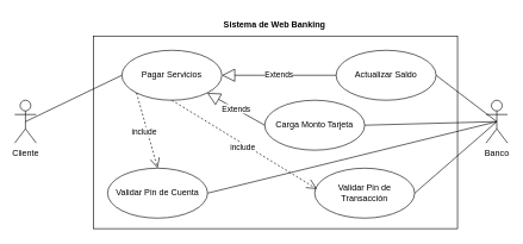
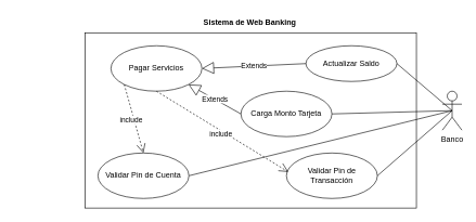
  <mxCell id="0" />
  <mxCell id="1" parent="0" />
  <mxCell id="2" value="" style="html=1;" parent="1" vertex="1"><mxGeometry x="130" y="50" width="510" height="270" as="geometry" /></mxCell>
- <mxCell id="3" value="Cliente" style="shape=umlActor;verticalLabelPosition=bottom;verticalAlign=top;html=1;" parent="1" vertex="1"><mxGeometry x="20" y="140" width="30" height="60" as="geometry" /></mxCell>
  <mxCell id="4" value="Sistema de Web Banking" style="text;align=center;fontStyle=1;verticalAlign=middle;spacingLeft=3;spacingRight=3;strokeColor=none;rotatable=0;points=[[0,0.5],[1,0.5]];portConstraint=eastwest;" parent="1" vertex="1"><mxGeometry x="344" y="20" width="80" height="26" as="geometry" /></mxCell>
  <mxCell id="5" value="Banco" style="shape=umlActor;verticalLabelPosition=bottom;verticalAlign=top;html=1;" parent="1" vertex="1"><mxGeometry x="680" y="140" width="30" height="60" as="geometry" /></mxCell>
  <mxCell id="6" value="Pagar Servicios" style="ellipse;whiteSpace=wrap;html=1;" parent="1" vertex="1"><mxGeometry x="170" y="70" width="140" height="70" as="geometry" /></mxCell>
- <mxCell id="7" value="Actualizar Saldo" style="ellipse;whiteSpace=wrap;html=1;" parent="1" vertex="1"><mxGeometry x="470" y="70" width="140" height="70" as="geometry" /></mxCell>
+ <mxCell id="7" value="Actualizar Saldo" style="ellipse;whiteSpace=wrap;html=1;" parent="1" vertex="1"><mxGeometry x="470" y="70" width="140" height="55" as="geometry" /></mxCell>
  <mxCell id="8" value="" style="endArrow=none;html=1;rounded=0;entryX=0.5;entryY=0.5;entryDx=0;entryDy=0;entryPerimeter=0;exitX=1;exitY=0.5;exitDx=0;exitDy=0;" parent="1" source="7" target="5" edge="1"><mxGeometry width="50" height="50" relative="1" as="geometry"><mxPoint x="250" y="480" as="sourcePoint" /><mxPoint x="300" y="430" as="targetPoint" /></mxGeometry></mxCell>
- <mxCell id="9" value="" style="endArrow=none;html=1;rounded=0;exitX=0.5;exitY=0.5;exitDx=0;exitDy=0;exitPerimeter=0;entryX=0;entryY=0.5;entryDx=0;entryDy=0;" parent="1" source="3" target="6" edge="1"><mxGeometry width="50" height="50" relative="1" as="geometry"><mxPoint x="320" y="260" as="sourcePoint" /><mxPoint x="370" y="210" as="targetPoint" /></mxGeometry></mxCell>
  <mxCell id="10" value="Carga Monto Tarjeta" style="ellipse;whiteSpace=wrap;html=1;" parent="1" vertex="1"><mxGeometry x="370" y="140" width="140" height="70" as="geometry" /></mxCell>
  <mxCell id="11" value="Extends" style="endArrow=block;endSize=16;endFill=0;html=1;rounded=0;exitX=0;exitY=0.5;exitDx=0;exitDy=0;entryX=1;entryY=1;entryDx=0;entryDy=0;" parent="1" source="10" target="6" edge="1"><mxGeometry width="160" relative="1" as="geometry"><mxPoint x="260" y="240" as="sourcePoint" /><mxPoint x="420" y="240" as="targetPoint" /></mxGeometry></mxCell>
  <mxCell id="12" value="Extends" style="endArrow=block;endSize=16;endFill=0;html=1;rounded=0;exitX=0;exitY=0.5;exitDx=0;exitDy=0;entryX=1;entryY=0.5;entryDx=0;entryDy=0;" parent="1" source="7" target="6" edge="1"><mxGeometry width="160" relative="1" as="geometry"><mxPoint x="260" y="240" as="sourcePoint" /><mxPoint x="420" y="240" as="targetPoint" /></mxGeometry></mxCell>
  <mxCell id="13" value="" style="endArrow=none;html=1;rounded=0;entryX=0.5;entryY=0.5;entryDx=0;entryDy=0;entryPerimeter=0;exitX=1;exitY=0.5;exitDx=0;exitDy=0;" parent="1" source="10" target="5" edge="1"><mxGeometry width="50" height="50" relative="1" as="geometry"><mxPoint x="320" y="260" as="sourcePoint" /><mxPoint x="370" y="210" as="targetPoint" /></mxGeometry></mxCell>
  <mxCell id="14" value="" style="endArrow=none;html=1;rounded=0;entryX=0.5;entryY=0.5;entryDx=0;entryDy=0;entryPerimeter=0;exitX=1;exitY=0.5;exitDx=0;exitDy=0;" parent="1" source="15" target="5" edge="1"><mxGeometry width="50" height="50" relative="1" as="geometry"><mxPoint x="205" y="360.25" as="sourcePoint" /><mxPoint x="690" y="170.25" as="targetPoint" /></mxGeometry></mxCell>
  <mxCell id="15" value="Validar Pin de Transacción" style="ellipse;whiteSpace=wrap;html=1;" parent="1" vertex="1"><mxGeometry x="440" y="235.25" width="140" height="70" as="geometry" /></mxCell>
  <mxCell id="16" value="include" style="endArrow=open;endSize=12;dashed=1;html=1;rounded=0;entryX=0.021;entryY=0.415;entryDx=0;entryDy=0;exitX=0.5;exitY=1;exitDx=0;exitDy=0;entryPerimeter=0;" parent="1" source="6" target="15" edge="1"><mxGeometry y="-4" width="160" relative="1" as="geometry"><mxPoint x="145.503" y="9.999" as="sourcePoint" /><mxPoint x="455" y="110.25" as="targetPoint" /><mxPoint as="offset" /></mxGeometry></mxCell>
  <mxCell id="17" value="" style="endArrow=none;html=1;rounded=0;entryX=0.5;entryY=0.5;entryDx=0;entryDy=0;entryPerimeter=0;exitX=1;exitY=0.5;exitDx=0;exitDy=0;" parent="1" source="18" target="5" edge="1"><mxGeometry width="50" height="50" relative="1" as="geometry"><mxPoint x="55" y="355.25" as="sourcePoint" /><mxPoint x="585" y="190" as="targetPoint" /></mxGeometry></mxCell>
  <mxCell id="18" value="Validar Pin de Cuenta" style="ellipse;whiteSpace=wrap;html=1;" parent="1" vertex="1"><mxGeometry x="150" y="235.25" width="140" height="70" as="geometry" /></mxCell>
  <mxCell id="19" value="include" style="endArrow=open;endSize=12;dashed=1;html=1;rounded=0;exitX=0;exitY=1;exitDx=0;exitDy=0;entryX=0.5;entryY=0;entryDx=0;entryDy=0;" parent="1" source="6" target="18" edge="1"><mxGeometry y="-4" width="160" relative="1" as="geometry"><mxPoint x="40.503" y="124.749" as="sourcePoint" /><mxPoint x="30" y="225" as="targetPoint" /><mxPoint as="offset" /></mxGeometry></mxCell>
